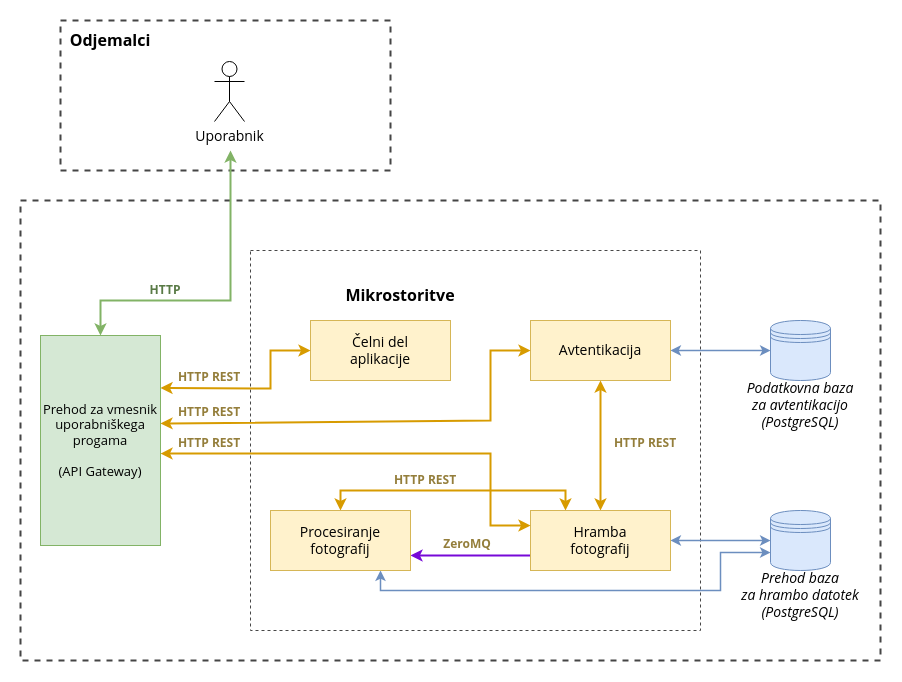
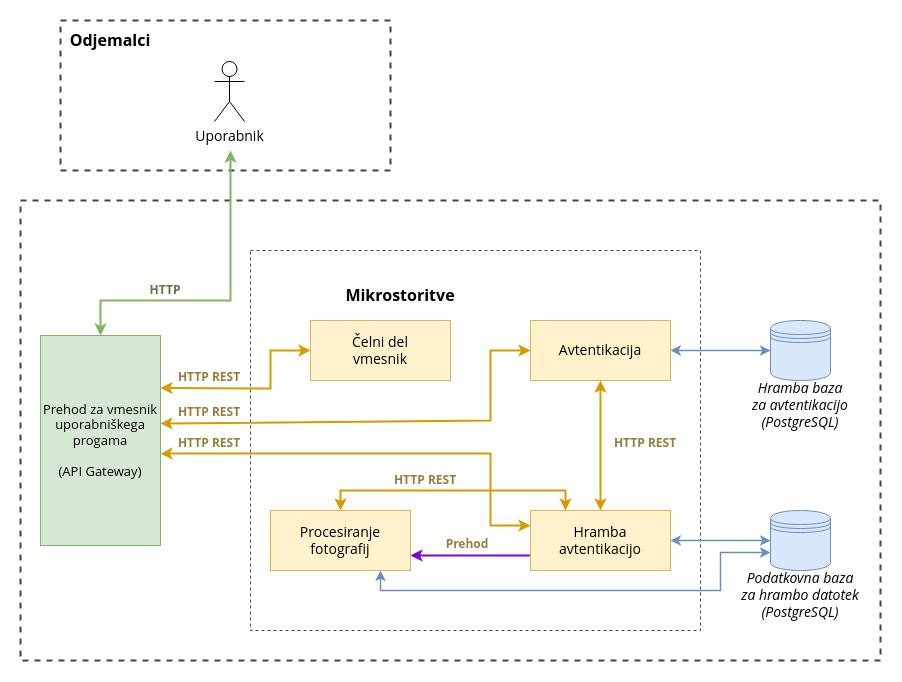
  <mxCell id="0" />
  <mxCell id="1" parent="0" />
  <mxCell id="2" value="" style="rounded=0;whiteSpace=wrap;html=1;fillColor=none;dashed=1;strokeColor=#454545;strokeWidth=2;fontFamily=Open Sans;fontSource=https%3A%2F%2Ffonts.googleapis.com%2Fcss%3Ffamily%3DOpen%2BSans;" parent="1" vertex="1"><mxGeometry x="20" y="200" width="860" height="460" as="geometry" /></mxCell>
  <mxCell id="3" value="" style="rounded=0;whiteSpace=wrap;html=1;fillColor=none;dashed=1;strokeColor=#454545;strokeWidth=2;fontFamily=Open Sans;fontSource=https%3A%2F%2Ffonts.googleapis.com%2Fcss%3Ffamily%3DOpen%2BSans;" parent="1" vertex="1"><mxGeometry x="60" y="20" width="330" height="150" as="geometry" /></mxCell>
  <mxCell id="4" value="" style="rounded=0;whiteSpace=wrap;html=1;fillColor=none;dashed=1;strokeColor=#474747;fontFamily=Open Sans;fontSource=https%3A%2F%2Ffonts.googleapis.com%2Fcss%3Ffamily%3DOpen%2BSans;" parent="1" vertex="1"><mxGeometry x="250" y="250" width="450" height="380" as="geometry" /></mxCell>
- <mxCell id="5" value="Čelni del &lt;br&gt;aplikacije" style="rounded=0;whiteSpace=wrap;html=1;fontSize=14;fillColor=#fff2cc;strokeColor=#d6b656;fontFamily=Open Sans;fontSource=https%3A%2F%2Ffonts.googleapis.com%2Fcss%3Ffamily%3DOpen%2BSans;" parent="1" vertex="1"><mxGeometry x="310" y="320" width="140" height="60" as="geometry" /></mxCell>
+ <mxCell id="5" value="Čelni del &lt;br&gt;vmesnik" style="rounded=0;whiteSpace=wrap;html=1;fontSize=14;fillColor=#fff2cc;strokeColor=#d6b656;fontFamily=Open Sans;fontSource=https%3A%2F%2Ffonts.googleapis.com%2Fcss%3Ffamily%3DOpen%2BSans;" parent="1" vertex="1"><mxGeometry x="310" y="320" width="140" height="60" as="geometry" /></mxCell>
  <mxCell id="6" style="edgeStyle=orthogonalEdgeStyle;rounded=0;orthogonalLoop=1;jettySize=auto;html=1;entryX=0;entryY=0.7;entryDx=0;entryDy=0;strokeColor=#6c8ebf;strokeWidth=1.5;align=center;verticalAlign=middle;fontFamily=Open Sans;fontSize=11;fontColor=default;labelBackgroundColor=default;startArrow=classic;startFill=1;endArrow=classic;fillColor=#dae8fc;fontSource=https%3A%2F%2Ffonts.googleapis.com%2Fcss%3Ffamily%3DOpen%2BSans;" parent="1" source="9" target="24" edge="1"><mxGeometry relative="1" as="geometry"><Array as="points"><mxPoint x="380" y="590" /><mxPoint x="720" y="590" /><mxPoint x="720" y="552" /></Array></mxGeometry></mxCell>
  <mxCell id="7" style="edgeStyle=orthogonalEdgeStyle;rounded=0;orthogonalLoop=1;jettySize=auto;html=1;entryX=0;entryY=0.75;entryDx=0;entryDy=0;strokeColor=#7709D7;strokeWidth=2;align=center;verticalAlign=middle;fontFamily=Open Sans;fontSize=11;fontColor=default;labelBackgroundColor=default;startArrow=classic;startFill=1;endArrow=none;fillColor=#ffe6cc;exitX=1;exitY=0.75;exitDx=0;exitDy=0;fontSource=https%3A%2F%2Ffonts.googleapis.com%2Fcss%3Ffamily%3DOpen%2BSans;endFill=0;" parent="1" source="9" target="14" edge="1"><mxGeometry relative="1" as="geometry" /></mxCell>
  <mxCell id="8" style="edgeStyle=orthogonalEdgeStyle;rounded=0;orthogonalLoop=1;jettySize=auto;html=1;entryX=0.25;entryY=0;entryDx=0;entryDy=0;strokeColor=#d79b00;strokeWidth=2;align=center;verticalAlign=middle;fontFamily=Open Sans;fontSource=https%3A%2F%2Ffonts.googleapis.com%2Fcss%3Ffamily%3DOpen%2BSans;fontSize=11;fontColor=default;labelBackgroundColor=default;startArrow=classic;startFill=1;endArrow=classic;fillColor=#ffe6cc;" parent="1" source="9" target="14" edge="1"><mxGeometry relative="1" as="geometry"><Array as="points"><mxPoint x="340" y="490" /><mxPoint x="565" y="490" /></Array></mxGeometry></mxCell>
  <mxCell id="9" value="Procesiranje fotografij" style="rounded=0;whiteSpace=wrap;html=1;fontSize=14;fillColor=#fff2cc;strokeColor=#d6b656;fontFamily=Open Sans;fontSource=https%3A%2F%2Ffonts.googleapis.com%2Fcss%3Ffamily%3DOpen%2BSans;" parent="1" vertex="1"><mxGeometry x="270" y="510" width="140" height="60" as="geometry" /></mxCell>
  <mxCell id="10" style="edgeStyle=orthogonalEdgeStyle;rounded=0;orthogonalLoop=1;jettySize=auto;html=1;entryX=0;entryY=0.5;entryDx=0;entryDy=0;fillColor=#dae8fc;strokeColor=#6c8ebf;startArrow=classic;startFill=1;strokeWidth=1.5;fontFamily=Open Sans;fontSource=https%3A%2F%2Ffonts.googleapis.com%2Fcss%3Ffamily%3DOpen%2BSans;" parent="1" source="11" target="22" edge="1"><mxGeometry relative="1" as="geometry" /></mxCell>
  <mxCell id="11" value="Avtentikacija" style="rounded=0;whiteSpace=wrap;html=1;fontSize=14;fillColor=#fff2cc;strokeColor=#d6b656;fontFamily=Open Sans;fontSource=https%3A%2F%2Ffonts.googleapis.com%2Fcss%3Ffamily%3DOpen%2BSans;" parent="1" vertex="1"><mxGeometry x="530" y="320" width="140" height="60" as="geometry" /></mxCell>
  <mxCell id="12" style="edgeStyle=orthogonalEdgeStyle;rounded=0;orthogonalLoop=1;jettySize=auto;html=1;entryX=0;entryY=0.5;entryDx=0;entryDy=0;fillColor=#dae8fc;strokeColor=#6c8ebf;startArrow=classic;startFill=1;strokeWidth=1.5;fontFamily=Open Sans;fontSource=https%3A%2F%2Ffonts.googleapis.com%2Fcss%3Ffamily%3DOpen%2BSans;" parent="1" source="14" target="24" edge="1"><mxGeometry relative="1" as="geometry" /></mxCell>
  <mxCell id="13" style="edgeStyle=orthogonalEdgeStyle;rounded=0;orthogonalLoop=1;jettySize=auto;html=1;strokeColor=#d79b00;strokeWidth=2;align=center;verticalAlign=middle;fontFamily=Open Sans;fontSize=11;fontColor=default;labelBackgroundColor=default;startArrow=classic;startFill=1;endArrow=classic;fillColor=#ffe6cc;fontSource=https%3A%2F%2Ffonts.googleapis.com%2Fcss%3Ffamily%3DOpen%2BSans;" parent="1" source="14" target="11" edge="1"><mxGeometry relative="1" as="geometry" /></mxCell>
- <mxCell id="14" value="Hramba &lt;br&gt;fotografij" style="rounded=0;whiteSpace=wrap;html=1;fontSize=14;fillColor=#fff2cc;strokeColor=#d6b656;fontFamily=Open Sans;fontSource=https%3A%2F%2Ffonts.googleapis.com%2Fcss%3Ffamily%3DOpen%2BSans;" parent="1" vertex="1"><mxGeometry x="530" y="510" width="140" height="60" as="geometry" /></mxCell>
+ <mxCell id="14" value="Hramba &lt;br&gt;avtentikacijo" style="rounded=0;whiteSpace=wrap;html=1;fontSize=14;fillColor=#fff2cc;strokeColor=#d6b656;fontFamily=Open Sans;fontSource=https%3A%2F%2Ffonts.googleapis.com%2Fcss%3Ffamily%3DOpen%2BSans;" parent="1" vertex="1"><mxGeometry x="530" y="510" width="140" height="60" as="geometry" /></mxCell>
  <mxCell id="15" value="Uporabnik" style="shape=umlActor;verticalLabelPosition=bottom;verticalAlign=top;html=1;outlineConnect=0;fontSize=14;fontFamily=Open Sans;fontSource=https%3A%2F%2Ffonts.googleapis.com%2Fcss%3Ffamily%3DOpen%2BSans;" parent="1" vertex="1"><mxGeometry x="214" y="61" width="30" height="60" as="geometry" /></mxCell>
  <mxCell id="16" style="edgeStyle=orthogonalEdgeStyle;rounded=0;orthogonalLoop=1;jettySize=auto;html=1;startArrow=classic;startFill=1;strokeWidth=2;fillColor=#d5e8d4;strokeColor=#82B366;exitX=0.5;exitY=0;exitDx=0;exitDy=0;fontFamily=Open Sans;fontSource=https%3A%2F%2Ffonts.googleapis.com%2Fcss%3Ffamily%3DOpen%2BSans;" parent="1" source="17" edge="1"><mxGeometry relative="1" as="geometry"><mxPoint x="230" y="150" as="targetPoint" /><Array as="points"><mxPoint x="100" y="300" /><mxPoint x="230" y="300" /></Array></mxGeometry></mxCell>
  <mxCell id="17" value="&lt;div style=&quot;font-size: 13px;&quot;&gt;Prehod za vmesnik uporabniškega progama&lt;/div&gt;&lt;div style=&quot;font-size: 13px;&quot;&gt;&lt;br style=&quot;font-size: 13px;&quot;&gt;&lt;/div&gt;(API Gateway)" style="rounded=0;whiteSpace=wrap;html=1;fontSize=13;fillColor=#d5e8d4;strokeColor=#82b366;fontFamily=Open Sans;fontSource=https%3A%2F%2Ffonts.googleapis.com%2Fcss%3Ffamily%3DOpen%2BSans;" parent="1" vertex="1"><mxGeometry x="40" y="335" width="120" height="210" as="geometry" /></mxCell>
  <mxCell id="18" value="" style="endArrow=classic;html=1;rounded=0;exitX=1;exitY=0.25;exitDx=0;exitDy=0;entryX=0;entryY=0.5;entryDx=0;entryDy=0;startArrow=classic;startFill=1;fillColor=#ffe6cc;strokeColor=#d79b00;strokeWidth=2;fontFamily=Open Sans;fontSource=https%3A%2F%2Ffonts.googleapis.com%2Fcss%3Ffamily%3DOpen%2BSans;" parent="1" source="17" target="5" edge="1"><mxGeometry width="50" height="50" relative="1" as="geometry"><mxPoint x="200" y="420" as="sourcePoint" /><mxPoint x="250" y="370" as="targetPoint" /><Array as="points"><mxPoint x="270" y="388" /><mxPoint x="270" y="350" /></Array></mxGeometry></mxCell>
  <mxCell id="19" value="" style="endArrow=classic;html=1;rounded=0;exitX=1;exitY=0.419;exitDx=0;exitDy=0;exitPerimeter=0;entryX=0;entryY=0.5;entryDx=0;entryDy=0;startArrow=classic;startFill=1;fillColor=#ffe6cc;strokeColor=#d79b00;strokeWidth=2;fontFamily=Open Sans;fontSource=https%3A%2F%2Ffonts.googleapis.com%2Fcss%3Ffamily%3DOpen%2BSans;" parent="1" source="17" target="11" edge="1"><mxGeometry width="50" height="50" relative="1" as="geometry"><mxPoint x="320" y="480" as="sourcePoint" /><mxPoint x="370" y="430" as="targetPoint" /><Array as="points"><mxPoint x="490" y="420" /><mxPoint x="490" y="350" /></Array></mxGeometry></mxCell>
  <mxCell id="20" value="" style="endArrow=classic;html=1;rounded=0;exitX=1;exitY=0.562;exitDx=0;exitDy=0;exitPerimeter=0;startArrow=classic;startFill=1;fillColor=#ffe6cc;strokeColor=#d79b00;strokeWidth=2;entryX=0;entryY=0.25;entryDx=0;entryDy=0;fontFamily=Open Sans;fontSource=https%3A%2F%2Ffonts.googleapis.com%2Fcss%3Ffamily%3DOpen%2BSans;" parent="1" source="17" target="14" edge="1"><mxGeometry width="50" height="50" relative="1" as="geometry"><mxPoint x="370" y="520" as="sourcePoint" /><mxPoint x="530" y="540" as="targetPoint" /><Array as="points"><mxPoint x="490" y="453" /><mxPoint x="490" y="525" /></Array></mxGeometry></mxCell>
  <mxCell id="21" value="Mikrostoritve" style="text;html=1;align=center;verticalAlign=middle;whiteSpace=wrap;rounded=0;fontSize=16;fontStyle=1;fontFamily=Open Sans;fontSource=https%3A%2F%2Ffonts.googleapis.com%2Fcss%3Ffamily%3DOpen%2BSans;" parent="1" vertex="1"><mxGeometry x="340" y="280" width="120" height="30" as="geometry" /></mxCell>
  <mxCell id="22" value="" style="shape=datastore;whiteSpace=wrap;html=1;fillColor=#dae8fc;strokeColor=#6c8ebf;fontFamily=Open Sans;fontSource=https%3A%2F%2Ffonts.googleapis.com%2Fcss%3Ffamily%3DOpen%2BSans;" parent="1" vertex="1"><mxGeometry x="770" y="320" width="60" height="60" as="geometry" /></mxCell>
- <mxCell id="23" value="Podatkovna baza &lt;br style=&quot;font-size: 14px;&quot;&gt;za avtentikacijo&lt;br&gt;(PostgreSQL)" style="text;html=1;align=center;verticalAlign=middle;whiteSpace=wrap;rounded=0;fontStyle=2;fontSize=14;fontFamily=Open Sans;fontSource=https%3A%2F%2Ffonts.googleapis.com%2Fcss%3Ffamily%3DOpen%2BSans;" parent="1" vertex="1"><mxGeometry x="740" y="390" width="120" height="30" as="geometry" /></mxCell>
+ <mxCell id="23" value="Hramba baza &lt;br style=&quot;font-size: 14px;&quot;&gt;za avtentikacijo&lt;br&gt;(PostgreSQL)" style="text;html=1;align=center;verticalAlign=middle;whiteSpace=wrap;rounded=0;fontStyle=2;fontSize=14;fontFamily=Open Sans;fontSource=https%3A%2F%2Ffonts.googleapis.com%2Fcss%3Ffamily%3DOpen%2BSans;" parent="1" vertex="1"><mxGeometry x="740" y="390" width="120" height="30" as="geometry" /></mxCell>
  <mxCell id="24" value="" style="shape=datastore;whiteSpace=wrap;html=1;fillColor=#dae8fc;strokeColor=#6c8ebf;fontFamily=Open Sans;fontSource=https%3A%2F%2Ffonts.googleapis.com%2Fcss%3Ffamily%3DOpen%2BSans;" parent="1" vertex="1"><mxGeometry x="770" y="510" width="60" height="60" as="geometry" /></mxCell>
- <mxCell id="25" value="Prehod baza &lt;br style=&quot;font-size: 14px;&quot;&gt;za hrambo datotek&lt;div&gt;(PostgreSQL)&lt;/div&gt;" style="text;html=1;align=center;verticalAlign=middle;whiteSpace=wrap;rounded=0;fontStyle=2;fontSize=14;fontFamily=Open Sans;fontSource=https%3A%2F%2Ffonts.googleapis.com%2Fcss%3Ffamily%3DOpen%2BSans;" parent="1" vertex="1"><mxGeometry x="740" y="580" width="120" height="30" as="geometry" /></mxCell>
+ <mxCell id="25" value="Podatkovna baza &lt;br style=&quot;font-size: 14px;&quot;&gt;za hrambo datotek&lt;div&gt;(PostgreSQL)&lt;/div&gt;" style="text;html=1;align=center;verticalAlign=middle;whiteSpace=wrap;rounded=0;fontStyle=2;fontSize=14;fontFamily=Open Sans;fontSource=https%3A%2F%2Ffonts.googleapis.com%2Fcss%3Ffamily%3DOpen%2BSans;" parent="1" vertex="1"><mxGeometry x="740" y="580" width="120" height="30" as="geometry" /></mxCell>
  <mxCell id="26" value="Odjemalci" style="text;html=1;align=center;verticalAlign=middle;whiteSpace=wrap;rounded=0;fontSize=16;fontStyle=1;fontFamily=Open Sans;fontSource=https%3A%2F%2Ffonts.googleapis.com%2Fcss%3Ffamily%3DOpen%2BSans;" parent="1" vertex="1"><mxGeometry x="65" y="25" width="90" height="30" as="geometry" /></mxCell>
  <mxCell id="27" value="HTTP REST" style="text;html=1;align=center;verticalAlign=middle;whiteSpace=wrap;rounded=0;fontSize=12;fontStyle=1;fontColor=#947E3B;fontFamily=Open Sans;fontSource=https%3A%2F%2Ffonts.googleapis.com%2Fcss%3Ffamily%3DOpen%2BSans;" parent="1" vertex="1"><mxGeometry x="174" y="367" width="70" height="20" as="geometry" /></mxCell>
  <mxCell id="28" value="HTTP REST" style="text;html=1;align=center;verticalAlign=middle;whiteSpace=wrap;rounded=0;fontSize=12;fontStyle=1;fontColor=#947E3B;fontFamily=Open Sans;fontSource=https%3A%2F%2Ffonts.googleapis.com%2Fcss%3Ffamily%3DOpen%2BSans;" parent="1" vertex="1"><mxGeometry x="174" y="402" width="70" height="20" as="geometry" /></mxCell>
  <mxCell id="29" value="HTTP REST" style="text;html=1;align=center;verticalAlign=middle;whiteSpace=wrap;rounded=0;fontSize=12;fontStyle=1;fontColor=#947E3B;fontFamily=Open Sans;fontSource=https%3A%2F%2Ffonts.googleapis.com%2Fcss%3Ffamily%3DOpen%2BSans;" parent="1" vertex="1"><mxGeometry x="174" y="433" width="70" height="20" as="geometry" /></mxCell>
  <mxCell id="30" value="HTTP REST" style="text;html=1;align=center;verticalAlign=middle;whiteSpace=wrap;rounded=0;fontSize=12;fontStyle=1;fontColor=#947E3B;fontFamily=Open Sans;fontSource=https%3A%2F%2Ffonts.googleapis.com%2Fcss%3Ffamily%3DOpen%2BSans;" parent="1" vertex="1"><mxGeometry x="610" y="433" width="70" height="20" as="geometry" /></mxCell>
- <mxCell id="31" value="ZeroMQ" style="text;html=1;align=center;verticalAlign=middle;whiteSpace=wrap;rounded=0;fontSize=12;fontStyle=1;fontColor=#947E3B;fontFamily=Open Sans;fontSource=https%3A%2F%2Ffonts.googleapis.com%2Fcss%3Ffamily%3DOpen%2BSans;" parent="1" vertex="1"><mxGeometry x="432" y="534" width="70" height="20" as="geometry" /></mxCell>
+ <mxCell id="31" value="Prehod" style="text;html=1;align=center;verticalAlign=middle;whiteSpace=wrap;rounded=0;fontSize=12;fontStyle=1;fontColor=#947E3B;fontFamily=Open Sans;fontSource=https%3A%2F%2Ffonts.googleapis.com%2Fcss%3Ffamily%3DOpen%2BSans;" parent="1" vertex="1"><mxGeometry x="432" y="534" width="70" height="20" as="geometry" /></mxCell>
  <mxCell id="32" value="HTTP" style="text;html=1;align=center;verticalAlign=middle;whiteSpace=wrap;rounded=0;fontSize=12;fontStyle=1;fontColor=#597A46;fontFamily=Open Sans;fontSource=https%3A%2F%2Ffonts.googleapis.com%2Fcss%3Ffamily%3DOpen%2BSans;" parent="1" vertex="1"><mxGeometry x="130" y="280" width="70" height="20" as="geometry" /></mxCell>
  <mxCell id="33" value="HTTP REST" style="text;html=1;align=center;verticalAlign=middle;whiteSpace=wrap;rounded=0;fontSize=12;fontStyle=1;fontColor=#947E3B;fontFamily=Open Sans;fontSource=https%3A%2F%2Ffonts.googleapis.com%2Fcss%3Ffamily%3DOpen%2BSans;" parent="1" vertex="1"><mxGeometry x="390" y="470" width="70" height="20" as="geometry" /></mxCell>
